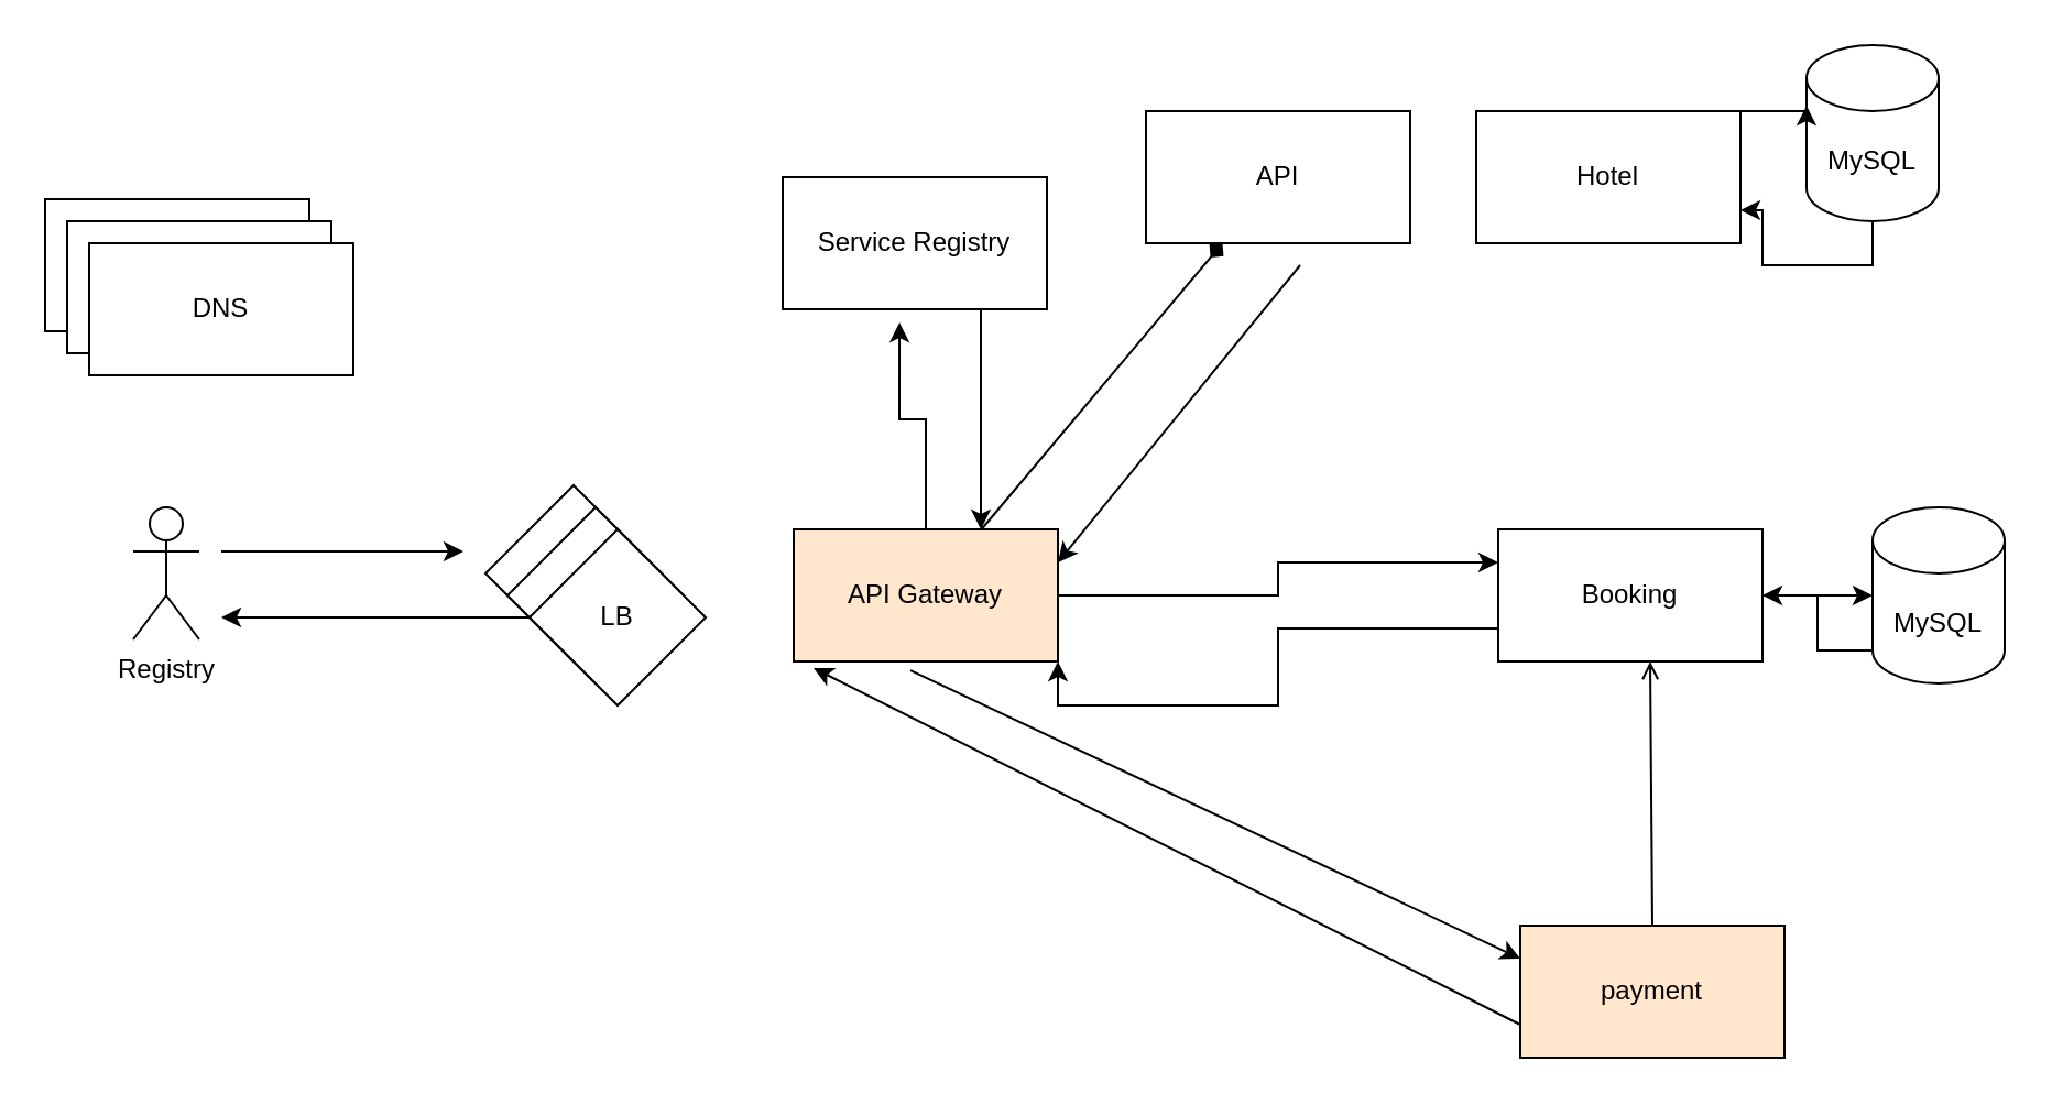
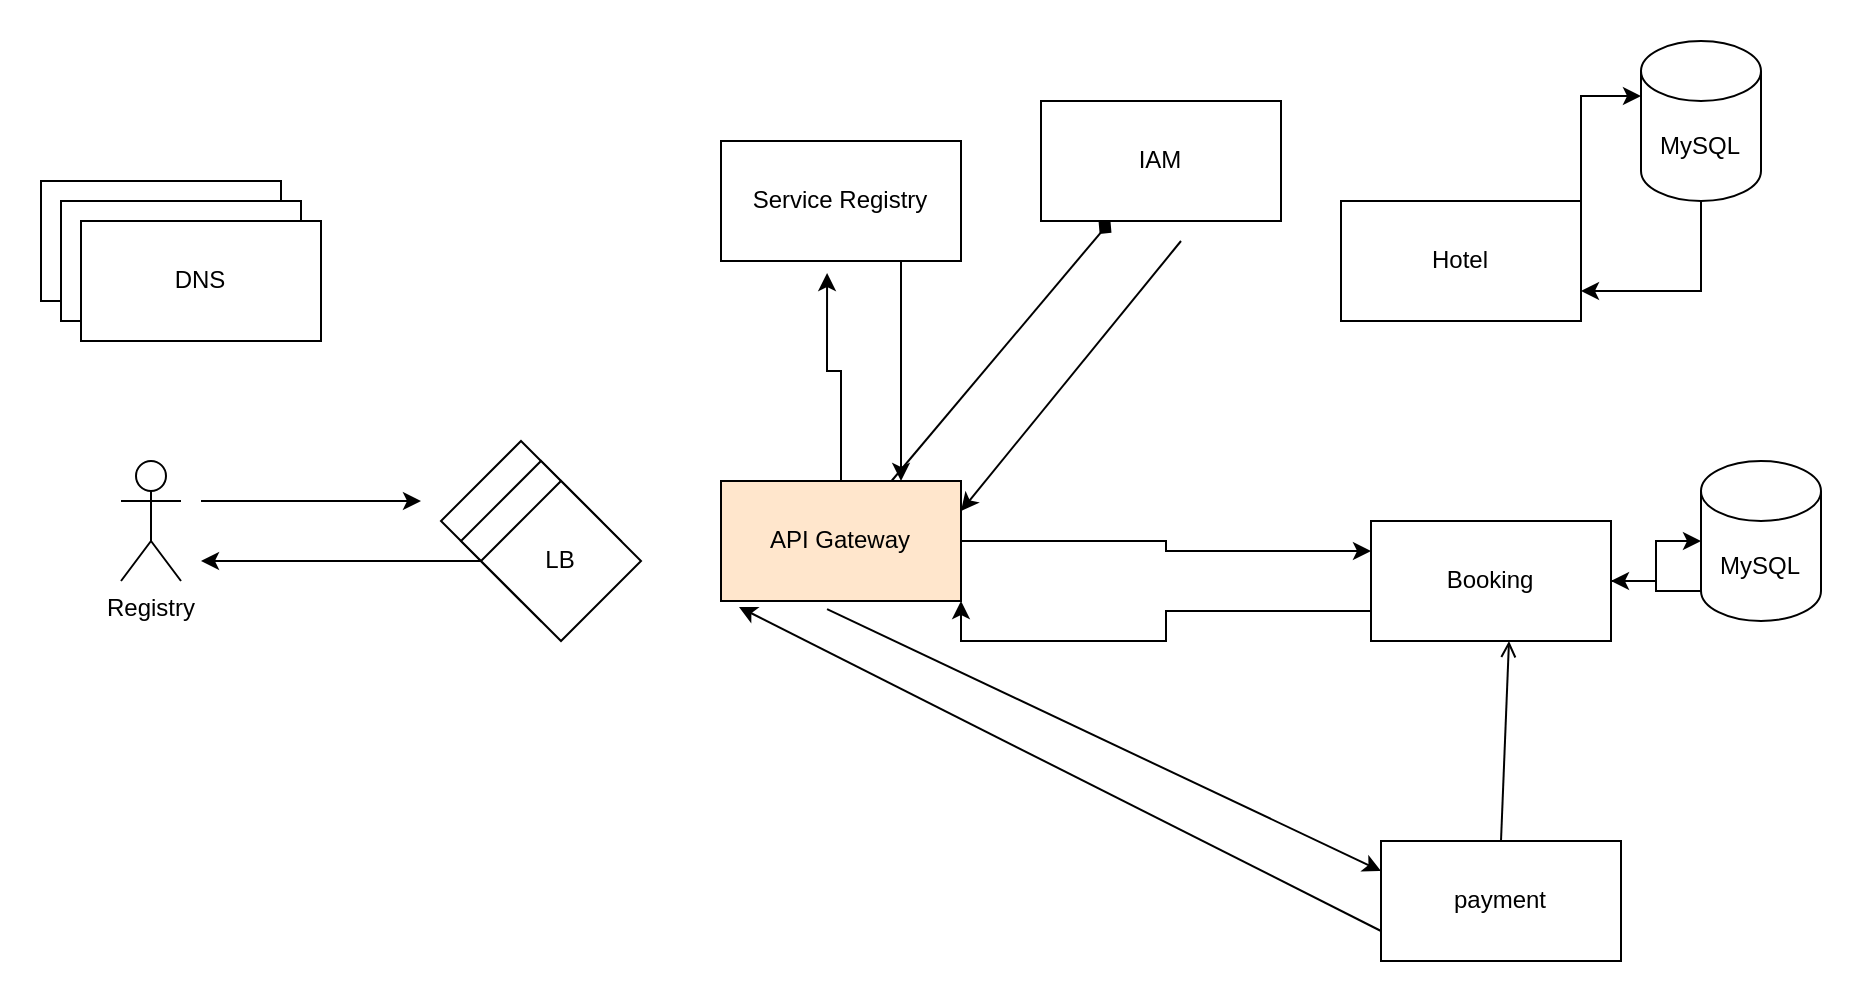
  <mxCell id="0" />
  <mxCell id="1" parent="0" />
  <mxCell id="2" value="Registry" style="shape=umlActor;verticalLabelPosition=bottom;verticalAlign=top;html=1;outlineConnect=0;" vertex="1" parent="1"><mxGeometry x="60" y="230" width="30" height="60" as="geometry" /></mxCell>
  <mxCell id="3" value="DNS" style="rounded=0;whiteSpace=wrap;html=1;" vertex="1" parent="1"><mxGeometry x="20" y="90" width="120" height="60" as="geometry" /></mxCell>
  <mxCell id="4" value="LB&lt;span style=&quot;color: rgba(0, 0, 0, 0); font-family: monospace; font-size: 0px; text-align: start; text-wrap: nowrap;&quot;&gt;%3CmxGraphModel%3E%3Croot%3E%3CmxCell%20id%3D%220%22%2F%3E%3CmxCell%20id%3D%221%22%20parent%3D%220%22%2F%3E%3CmxCell%20id%3D%222%22%20value%3D%22DNS%22%20style%3D%22rounded%3D0%3BwhiteSpace%3Dwrap%3Bhtml%3D1%3B%22%20vertex%3D%221%22%20parent%3D%221%22%3E%3CmxGeometry%20x%3D%2210%22%20y%3D%2250%22%20width%3D%22120%22%20height%3D%2260%22%20as%3D%22geometry%22%2F%3E%3C%2FmxCell%3E%3C%2Froot%3E%3C%2FmxGraphModel%3E&lt;/span&gt;" style="rhombus;whiteSpace=wrap;html=1;" vertex="1" parent="1"><mxGeometry x="220" y="220" width="80" height="80" as="geometry" /></mxCell>
  <mxCell id="5" value="DNS" style="rounded=0;whiteSpace=wrap;html=1;" vertex="1" parent="1"><mxGeometry x="30" y="100" width="120" height="60" as="geometry" /></mxCell>
  <mxCell id="6" value="DNS" style="rounded=0;whiteSpace=wrap;html=1;" vertex="1" parent="1"><mxGeometry x="40" y="110" width="120" height="60" as="geometry" /></mxCell>
  <mxCell id="7" value="LB&lt;span style=&quot;color: rgba(0, 0, 0, 0); font-family: monospace; font-size: 0px; text-align: start; text-wrap: nowrap;&quot;&gt;%3CmxGraphModel%3E%3Croot%3E%3CmxCell%20id%3D%220%22%2F%3E%3CmxCell%20id%3D%221%22%20parent%3D%220%22%2F%3E%3CmxCell%20id%3D%222%22%20value%3D%22DNS%22%20style%3D%22rounded%3D0%3BwhiteSpace%3Dwrap%3Bhtml%3D1%3B%22%20vertex%3D%221%22%20parent%3D%221%22%3E%3CmxGeometry%20x%3D%2210%22%20y%3D%2250%22%20width%3D%22120%22%20height%3D%2260%22%20as%3D%22geometry%22%2F%3E%3C%2FmxCell%3E%3C%2Froot%3E%3C%2FmxGraphModel%3E&lt;/span&gt;" style="rhombus;whiteSpace=wrap;html=1;" vertex="1" parent="1"><mxGeometry x="230" y="230" width="80" height="80" as="geometry" /></mxCell>
  <mxCell id="8" value="LB&lt;span style=&quot;color: rgba(0, 0, 0, 0); font-family: monospace; font-size: 0px; text-align: start; text-wrap: nowrap;&quot;&gt;%3CmxGraphModel%3E%3Croot%3E%3CmxCell%20id%3D%220%22%2F%3E%3CmxCell%20id%3D%221%22%20parent%3D%220%22%2F%3E%3CmxCell%20id%3D%222%22%20value%3D%22DNS%22%20style%3D%22rounded%3D0%3BwhiteSpace%3Dwrap%3Bhtml%3D1%3B%22%20vertex%3D%221%22%20parent%3D%221%22%3E%3CmxGeometry%20x%3D%2210%22%20y%3D%2250%22%20width%3D%22120%22%20height%3D%2260%22%20as%3D%22geometry%22%2F%3E%3C%2FmxCell%3E%3C%2Froot%3E%3C%2FmxGraphModel%3E&lt;/span&gt;" style="rhombus;whiteSpace=wrap;html=1;" vertex="1" parent="1"><mxGeometry x="240" y="240" width="80" height="80" as="geometry" /></mxCell>
  <mxCell id="9" style="edgeStyle=orthogonalEdgeStyle;rounded=0;orthogonalLoop=1;jettySize=auto;html=1;exitX=1;exitY=0.5;exitDx=0;exitDy=0;entryX=0;entryY=0.25;entryDx=0;entryDy=0;" edge="1" parent="1" source="10" target="16"><mxGeometry relative="1" as="geometry" /></mxCell>
  <mxCell id="10" value="API Gateway" style="rounded=0;whiteSpace=wrap;html=1;fillColor=#ffe6cc;" vertex="1" parent="1"><mxGeometry x="360" y="240" width="120" height="60" as="geometry" /></mxCell>
  <mxCell id="11" style="edgeStyle=orthogonalEdgeStyle;rounded=0;orthogonalLoop=1;jettySize=auto;html=1;exitX=0.75;exitY=1;exitDx=0;exitDy=0;" edge="1" parent="1" source="12" target="10"><mxGeometry relative="1" as="geometry"><Array as="points"><mxPoint x="440" y="240" /><mxPoint x="440" y="240" /></Array></mxGeometry></mxCell>
- <mxCell id="12" value="Service Registry" style="rounded=0;whiteSpace=wrap;html=1;" vertex="1" parent="1"><mxGeometry x="355" y="80" width="120" height="60" as="geometry" /></mxCell>
- <mxCell id="13" value="API" style="rounded=0;whiteSpace=wrap;html=1;" vertex="1" parent="1"><mxGeometry x="520" y="50" width="120" height="60" as="geometry" /></mxCell>
- <mxCell id="14" value="Hotel" style="rounded=0;whiteSpace=wrap;html=1;" vertex="1" parent="1"><mxGeometry x="670" y="50" width="120" height="60" as="geometry" /></mxCell>
+ <mxCell id="12" value="Service Registry" style="rounded=0;whiteSpace=wrap;html=1;" vertex="1" parent="1"><mxGeometry x="360" y="70" width="120" height="60" as="geometry" /></mxCell>
+ <mxCell id="13" value="IAM" style="rounded=0;whiteSpace=wrap;html=1;" vertex="1" parent="1"><mxGeometry x="520" y="50" width="120" height="60" as="geometry" /></mxCell>
+ <mxCell id="14" value="Hotel" style="rounded=0;whiteSpace=wrap;html=1;" vertex="1" parent="1"><mxGeometry x="670" y="100" width="120" height="60" as="geometry" /></mxCell>
  <mxCell id="15" style="edgeStyle=orthogonalEdgeStyle;rounded=0;orthogonalLoop=1;jettySize=auto;html=1;exitX=0;exitY=0.75;exitDx=0;exitDy=0;entryX=1;entryY=1;entryDx=0;entryDy=0;" edge="1" parent="1" source="16" target="10"><mxGeometry relative="1" as="geometry" /></mxCell>
- <mxCell id="16" value="Booking" style="rounded=0;whiteSpace=wrap;html=1;" vertex="1" parent="1"><mxGeometry x="680" y="240" width="120" height="60" as="geometry" /></mxCell>
+ <mxCell id="16" value="Booking" style="rounded=0;whiteSpace=wrap;html=1;" vertex="1" parent="1"><mxGeometry x="685" y="260" width="120" height="60" as="geometry" /></mxCell>
  <mxCell id="17" style="edgeStyle=orthogonalEdgeStyle;rounded=0;orthogonalLoop=1;jettySize=auto;html=1;exitX=0;exitY=1;exitDx=0;exitDy=-15;exitPerimeter=0;" edge="1" parent="1" source="18" target="16"><mxGeometry relative="1" as="geometry" /></mxCell>
  <mxCell id="18" value="MySQL" style="shape=cylinder3;whiteSpace=wrap;html=1;boundedLbl=1;backgroundOutline=1;size=15;" vertex="1" parent="1"><mxGeometry x="850" y="230" width="60" height="80" as="geometry" /></mxCell>
  <mxCell id="19" style="edgeStyle=orthogonalEdgeStyle;rounded=0;orthogonalLoop=1;jettySize=auto;html=1;exitX=0.5;exitY=1;exitDx=0;exitDy=0;exitPerimeter=0;entryX=1;entryY=0.75;entryDx=0;entryDy=0;" edge="1" parent="1" source="20" target="14"><mxGeometry relative="1" as="geometry" /></mxCell>
  <mxCell id="20" value="MySQL" style="shape=cylinder3;whiteSpace=wrap;html=1;boundedLbl=1;backgroundOutline=1;size=15;" vertex="1" parent="1"><mxGeometry x="820" y="20" width="60" height="80" as="geometry" /></mxCell>
  <mxCell id="21" style="edgeStyle=orthogonalEdgeStyle;rounded=0;orthogonalLoop=1;jettySize=auto;html=1;exitX=1;exitY=0.5;exitDx=0;exitDy=0;entryX=0;entryY=0.5;entryDx=0;entryDy=0;entryPerimeter=0;" edge="1" parent="1" source="16" target="18"><mxGeometry relative="1" as="geometry" /></mxCell>
  <mxCell id="22" style="edgeStyle=orthogonalEdgeStyle;rounded=0;orthogonalLoop=1;jettySize=auto;html=1;exitX=0.5;exitY=0;exitDx=0;exitDy=0;entryX=0.442;entryY=1.1;entryDx=0;entryDy=0;entryPerimeter=0;" edge="1" parent="1" source="10" target="12"><mxGeometry relative="1" as="geometry" /></mxCell>
  <mxCell id="23" style="edgeStyle=orthogonalEdgeStyle;rounded=0;orthogonalLoop=1;jettySize=auto;html=1;exitX=1;exitY=0;exitDx=0;exitDy=0;entryX=0;entryY=0;entryDx=0;entryDy=27.5;entryPerimeter=0;" edge="1" parent="1" source="14" target="20"><mxGeometry relative="1" as="geometry" /></mxCell>
  <mxCell id="24" value="" style="endArrow=diamond;html=1;rounded=0;" edge="1" parent="1" source="10" target="13"><mxGeometry width="50" height="50" relative="1" as="geometry"><mxPoint x="530" y="410" as="sourcePoint" /><mxPoint x="580" y="360" as="targetPoint" /></mxGeometry></mxCell>
  <mxCell id="25" value="" style="endArrow=classic;html=1;rounded=0;entryX=1;entryY=0.25;entryDx=0;entryDy=0;" edge="1" parent="1" target="10"><mxGeometry width="50" height="50" relative="1" as="geometry"><mxPoint x="590" y="120" as="sourcePoint" /><mxPoint x="580" y="360" as="targetPoint" /></mxGeometry></mxCell>
  <mxCell id="26" value="" style="endArrow=classic;html=1;rounded=0;" edge="1" parent="1"><mxGeometry width="50" height="50" relative="1" as="geometry"><mxPoint x="100" y="250" as="sourcePoint" /><mxPoint x="210" y="250" as="targetPoint" /></mxGeometry></mxCell>
  <mxCell id="27" value="" style="endArrow=classic;html=1;rounded=0;" edge="1" parent="1" source="8"><mxGeometry width="50" height="50" relative="1" as="geometry"><mxPoint x="530" y="410" as="sourcePoint" /><mxPoint x="100" y="280" as="targetPoint" /></mxGeometry></mxCell>
- <mxCell id="28" value="payment" style="rounded=0;whiteSpace=wrap;html=1;fillColor=#ffe6cc;" vertex="1" parent="1"><mxGeometry x="690" y="420" width="120" height="60" as="geometry" /></mxCell>
+ <mxCell id="28" value="payment" style="rounded=0;whiteSpace=wrap;html=1;" vertex="1" parent="1"><mxGeometry x="690" y="420" width="120" height="60" as="geometry" /></mxCell>
  <mxCell id="29" value="" style="endArrow=open;html=1;rounded=0;entryX=0.575;entryY=1;entryDx=0;entryDy=0;entryPerimeter=0;exitX=0.5;exitY=0;exitDx=0;exitDy=0;" edge="1" parent="1" source="28" target="16"><mxGeometry width="50" height="50" relative="1" as="geometry"><mxPoint x="760" y="410" as="sourcePoint" /><mxPoint x="810" y="360" as="targetPoint" /></mxGeometry></mxCell>
  <mxCell id="30" value="" style="endArrow=classic;html=1;rounded=0;exitX=0.442;exitY=1.067;exitDx=0;exitDy=0;exitPerimeter=0;entryX=0;entryY=0.25;entryDx=0;entryDy=0;" edge="1" parent="1" source="10" target="28"><mxGeometry width="50" height="50" relative="1" as="geometry"><mxPoint x="760" y="410" as="sourcePoint" /><mxPoint x="810" y="360" as="targetPoint" /></mxGeometry></mxCell>
  <mxCell id="31" value="" style="endArrow=classic;html=1;rounded=0;exitX=0;exitY=0.75;exitDx=0;exitDy=0;entryX=0.075;entryY=1.05;entryDx=0;entryDy=0;entryPerimeter=0;" edge="1" parent="1" source="28" target="10"><mxGeometry width="50" height="50" relative="1" as="geometry"><mxPoint x="760" y="410" as="sourcePoint" /><mxPoint x="810" y="360" as="targetPoint" /></mxGeometry></mxCell>
